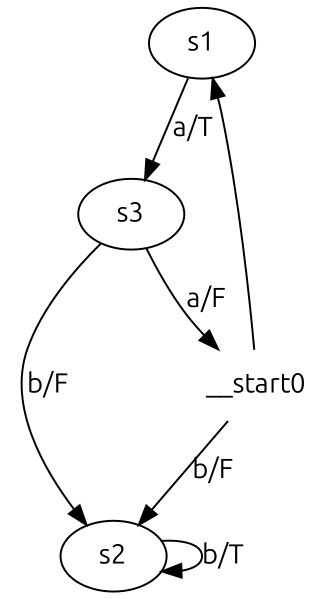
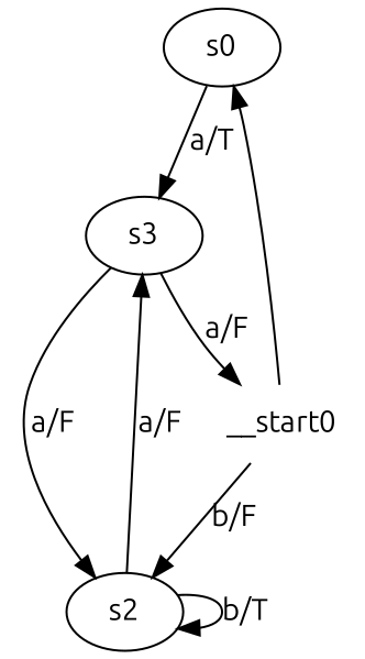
  digraph {
    fontname=Ubuntu
    node [fontname=Ubuntu]
    edge [fontname=Ubuntu]
-   n1 [label=s1]
+   n1 [label=s0]
    n2 [label=s3]
    n3 [label=s2]
    __start0 [shape=none]
    n1 -> n2 [label="a/T"]
-   n2 -> n3 [label="b/F"]
+   n2 -> n3 [label="a/F"]
    n2 -> __start0 [label="a/F"]
+   n3 -> n2 [label="a/F"]
    n3 -> n3 [label="b/T"]
    __start0 -> n1
    __start0 -> n3 [label="b/F"]
  }
